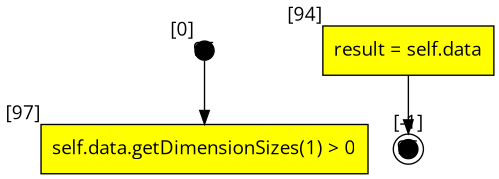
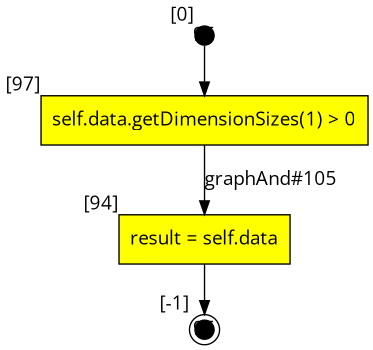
  digraph {
    fontname="Open Sans"
    node [fillcolor=black shape=box style=filled fontname="Open Sans"]
    edge [fontname="Open Sans"]
    96 [fixedsize=true height=.2 shape=circle width=.2 xlabel="[0]"]
    n2 [fillcolor=yellow label="self.data.getDimensionSizes(1) > 0" xlabel="[97]"]
    n3 [fillcolor=yellow label="result = self.data" xlabel="[94]"]
    95 [fixedsize=true height=.2 shape=doublecircle width=.2 xlabel="[-1]"]
    96 -> n2
+   n2 -> n3 [label="graphAnd#105"]
    n3 -> 95
  }
